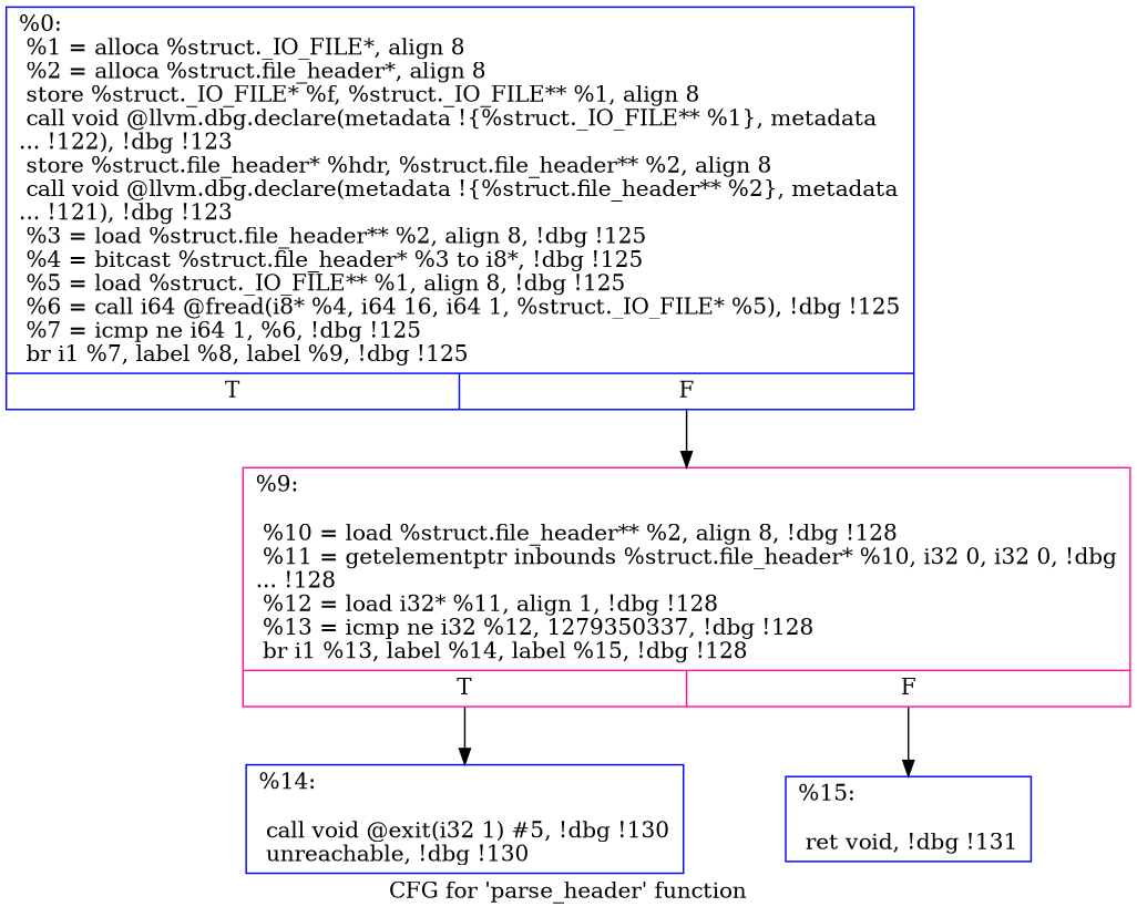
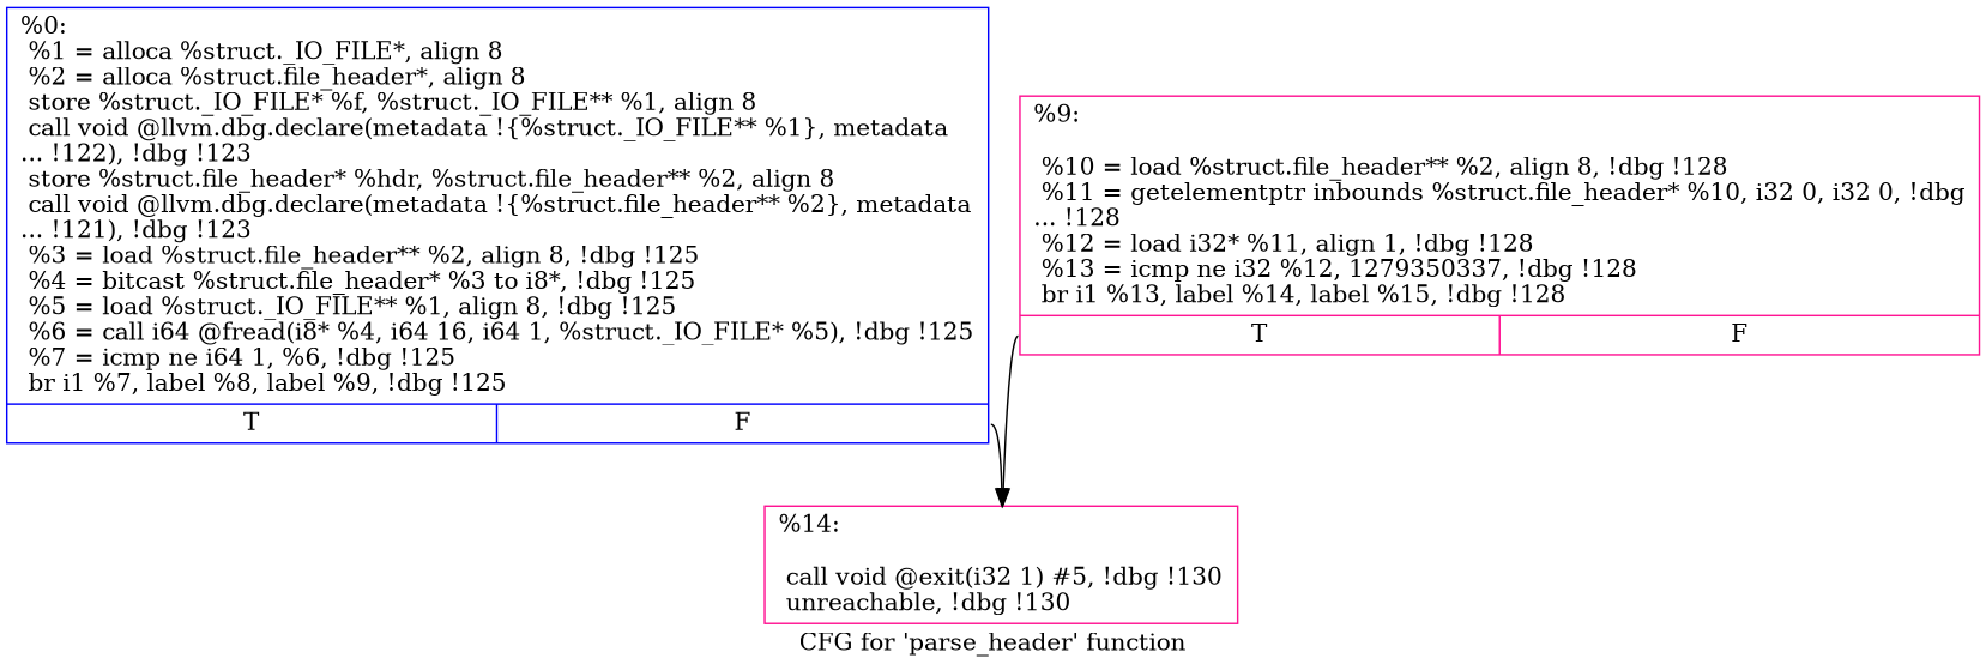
  digraph {
    label="CFG for 'parse_header' function"
    node [color=blue shape=record]
    edge [tailport=s1]
    n1 [label="{%0:\l  %1 = alloca %struct._IO_FILE*, align 8\l  %2 = alloca %struct.file_header*, align 8\l  store %struct._IO_FILE* %f, %struct._IO_FILE** %1, align 8\l  call void @llvm.dbg.declare(metadata !\{%struct._IO_FILE** %1\}, metadata\l... !122), !dbg !123\l  store %struct.file_header* %hdr, %struct.file_header** %2, align 8\l  call void @llvm.dbg.declare(metadata !\{%struct.file_header** %2\}, metadata\l... !121), !dbg !123\l  %3 = load %struct.file_header** %2, align 8, !dbg !125\l  %4 = bitcast %struct.file_header* %3 to i8*, !dbg !125\l  %5 = load %struct._IO_FILE** %1, align 8, !dbg !125\l  %6 = call i64 @fread(i8* %4, i64 16, i64 1, %struct._IO_FILE* %5), !dbg !125\l  %7 = icmp ne i64 1, %6, !dbg !125\l  br i1 %7, label %8, label %9, !dbg !125\l|{<s0>T|<s1>F}}"]
    n2 [color=deeppink label="{%9:\l\l  %10 = load %struct.file_header** %2, align 8, !dbg !128\l  %11 = getelementptr inbounds %struct.file_header* %10, i32 0, i32 0, !dbg\l... !128\l  %12 = load i32* %11, align 1, !dbg !128\l  %13 = icmp ne i32 %12, 1279350337, !dbg !128\l  br i1 %13, label %14, label %15, !dbg !128\l|{<s0>T|<s1>F}}"]
-   n3 [label="{%14:\l\l  call void @exit(i32 1) #5, !dbg !130\l  unreachable, !dbg !130\l}"]
-   n4 [label="{%15:\l\l  ret void, !dbg !131\l}"]
-   n1 -> n2
+   n3 [color=deeppink label="{%14:\l\l  call void @exit(i32 1) #5, !dbg !130\l  unreachable, !dbg !130\l}"]
+   n1 -> n3
    n2 -> n3 [tailport=s0]
-   n2 -> n4
  }
